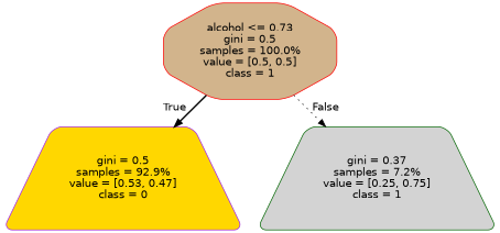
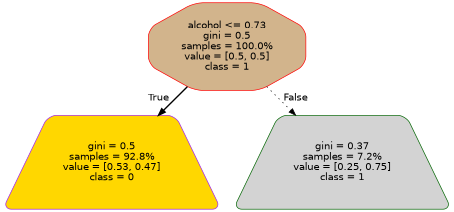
  digraph {
    node [fontname=helvetica shape=trapezium style="filled, rounded"]
    edge [fontname=helvetica labeldistance=2.5]
    n1 [color=red fillcolor=tan label="alcohol <= 0.73\ngini = 0.5\nsamples = 100.0%\nvalue = [0.5, 0.5]\nclass = 1" shape=octagon]
-   n2 [color=purple fillcolor=gold label="gini = 0.5\nsamples = 92.9%\nvalue = [0.53, 0.47]\nclass = 0"]
+   n2 [color=purple fillcolor=gold label="gini = 0.5\nsamples = 92.8%\nvalue = [0.53, 0.47]\nclass = 0"]
    n3 [color=darkgreen fillcolor=lightgrey label="gini = 0.37\nsamples = 7.2%\nvalue = [0.25, 0.75]\nclass = 1"]
    n1 -> n2 [headlabel=True labelangle=45 style=bold]
    n1 -> n3 [headlabel=False labelangle=-45 style=dotted]
  }
